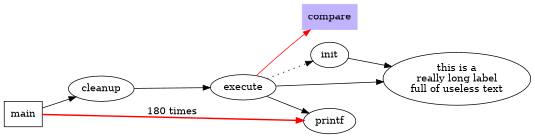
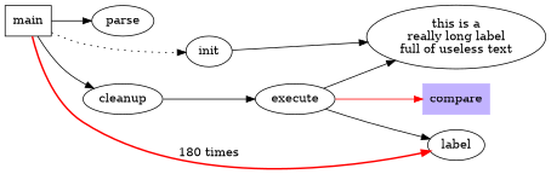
  digraph {
    rankdir=LR
    main [shape=box]
+   parse
    init
    cleanup
-   printf
+   printf [label=label]
    n6 [label="this is a\nreally long label\nfull of useless text"]
    execute
    compare [color=".7 .3 1.0" shape=box style=filled]
-   execute -> init [style=dotted]
+   main -> parse [weight=8]
+   main -> init [style=dotted]
    main -> cleanup
    main -> printf [color=red label="180 times" style=bold]
    init -> n6
    cleanup -> execute
    execute -> printf
    execute -> n6
    execute -> compare [color=red]
  }
